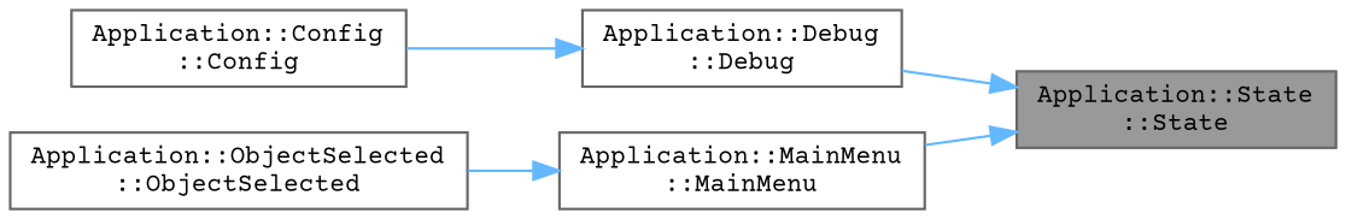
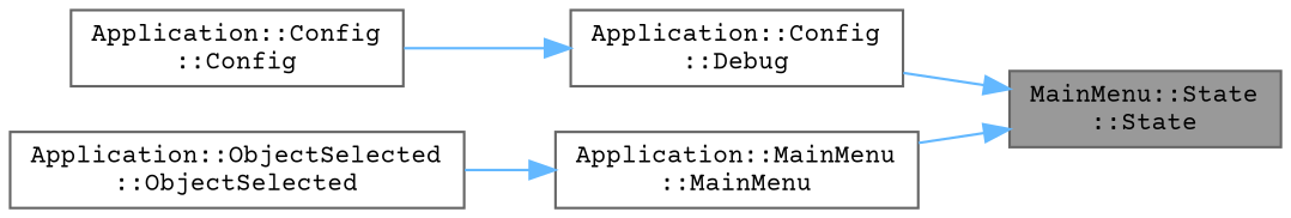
  digraph {
    fontname="Courier Prime"
    rankdir=RL
    node [color=grey40 fillcolor=white fontname="Courier Prime" fontsize=10 shape=box style=filled]
    edge [color=steelblue1 dir=back fontname="Courier Prime" fontsize=10 labelfontname=Helvetica labelfontsize=10 style=solid]
-   n1 [color=gray40 fillcolor=grey60 fontcolor=black height=0.2 label="Application::State\l::State" width=0.4]
-   n2 [height=0.2 label="Application::Debug\l::Debug" width=0.4]
+   n1 [color=gray40 fillcolor=grey60 fontcolor=black height=0.2 label="MainMenu::State\l::State" width=0.4]
+   n2 [height=0.2 label="Application::Config\l::Debug" width=0.4]
    n3 [height=0.2 label="Application::MainMenu\l::MainMenu" width=0.4]
    n4 [height=0.2 label="Application::Config\l::Config" width=0.4]
    n5 [height=0.2 label="Application::ObjectSelected\l::ObjectSelected" width=0.4]
    n1 -> n2
    n1 -> n3
    n2 -> n4
    n3 -> n5
  }
